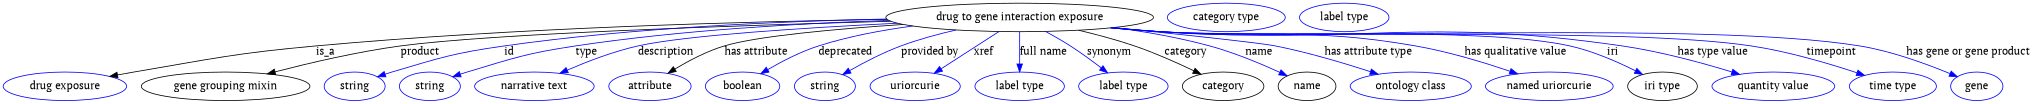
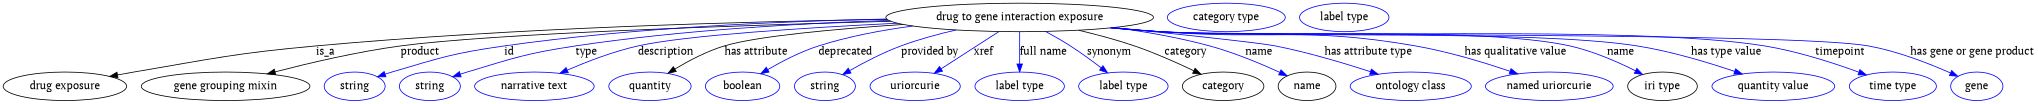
  digraph {
    fontname="PT Serif"
    node [fontname="PT Serif" color=blue]
    edge [fontname="PT Serif" color=blue style=solid]
    n1 [height=0.5 label="drug to gene interaction exposure" width=4.694 color=""]
-   "drug exposure" [height=0.5 width=2.1665]
+   "drug exposure" [height=0.5 width=2.1665 color=""]
    "gene grouping mixin" [height=0.5 width=2.9608 color=""]
    n4 [height=0.5 label=string width=1.0652]
    n5 [height=0.5 label=string width=1.0652]
    n6 [height=0.5 label="narrative text" width=2.0943]
-   n7 [height=0.5 label=attribute width=1.4443]
+   n7 [height=0.5 label=quantity width=1.4443]
    n8 [height=0.5 label=boolean width=1.2999]
    n9 [height=0.5 label=string width=1.0652]
    n10 [height=0.5 label=uriorcurie width=1.5887]
    n11 [height=0.5 label="label type" width=1.5707]
    n12 [height=0.5 label="label type" width=1.5707]
    category [height=0.5 width=1.4263 color=""]
    name [height=0.5 width=1.011 color=""]
    n15 [height=0.5 label="ontology class" width=2.1304]
    n16 [height=0.5 label="named uriorcurie" width=1.9318]
    n17 [color=black height=0.5 label="iri type" width=1.2277]
    n18 [height=0.5 label="quantity value" width=2.1484]
    n19 [height=0.5 label="time type" width=1.5346]
    n20 [height=0.5 label=gene width=0.92075]
    n21 [height=0.5 label="category type" width=2.0762]
    n22 [height=0.5 label="label type" width=1.5707]
    n1 -> "drug exposure" [label=is_a color="" style=""]
    n1 -> "gene grouping mixin" [label=product color="" style=""]
    n1 -> n4 [label=id]
    n1 -> n5 [label=type]
    n1 -> n6 [label=description]
    n1 -> n7 [color=black label="has attribute"]
    n1 -> n8 [label=deprecated]
    n1 -> n9 [label="provided by"]
    n1 -> n10 [label=xref]
    n1 -> n11 [label="full name"]
    n1 -> n12 [label=synonym]
    n1 -> category [color=black label=category]
    n1 -> name [label=name]
    n1 -> n15 [label="has attribute type"]
    n1 -> n16 [label="has qualitative value"]
-   n1 -> n17 [label=iri]
+   n1 -> n17 [label=name]
    n1 -> n18 [label="has type value"]
    n1 -> n19 [label=timepoint]
    n1 -> n20 [label="has gene or gene product"]
  }
